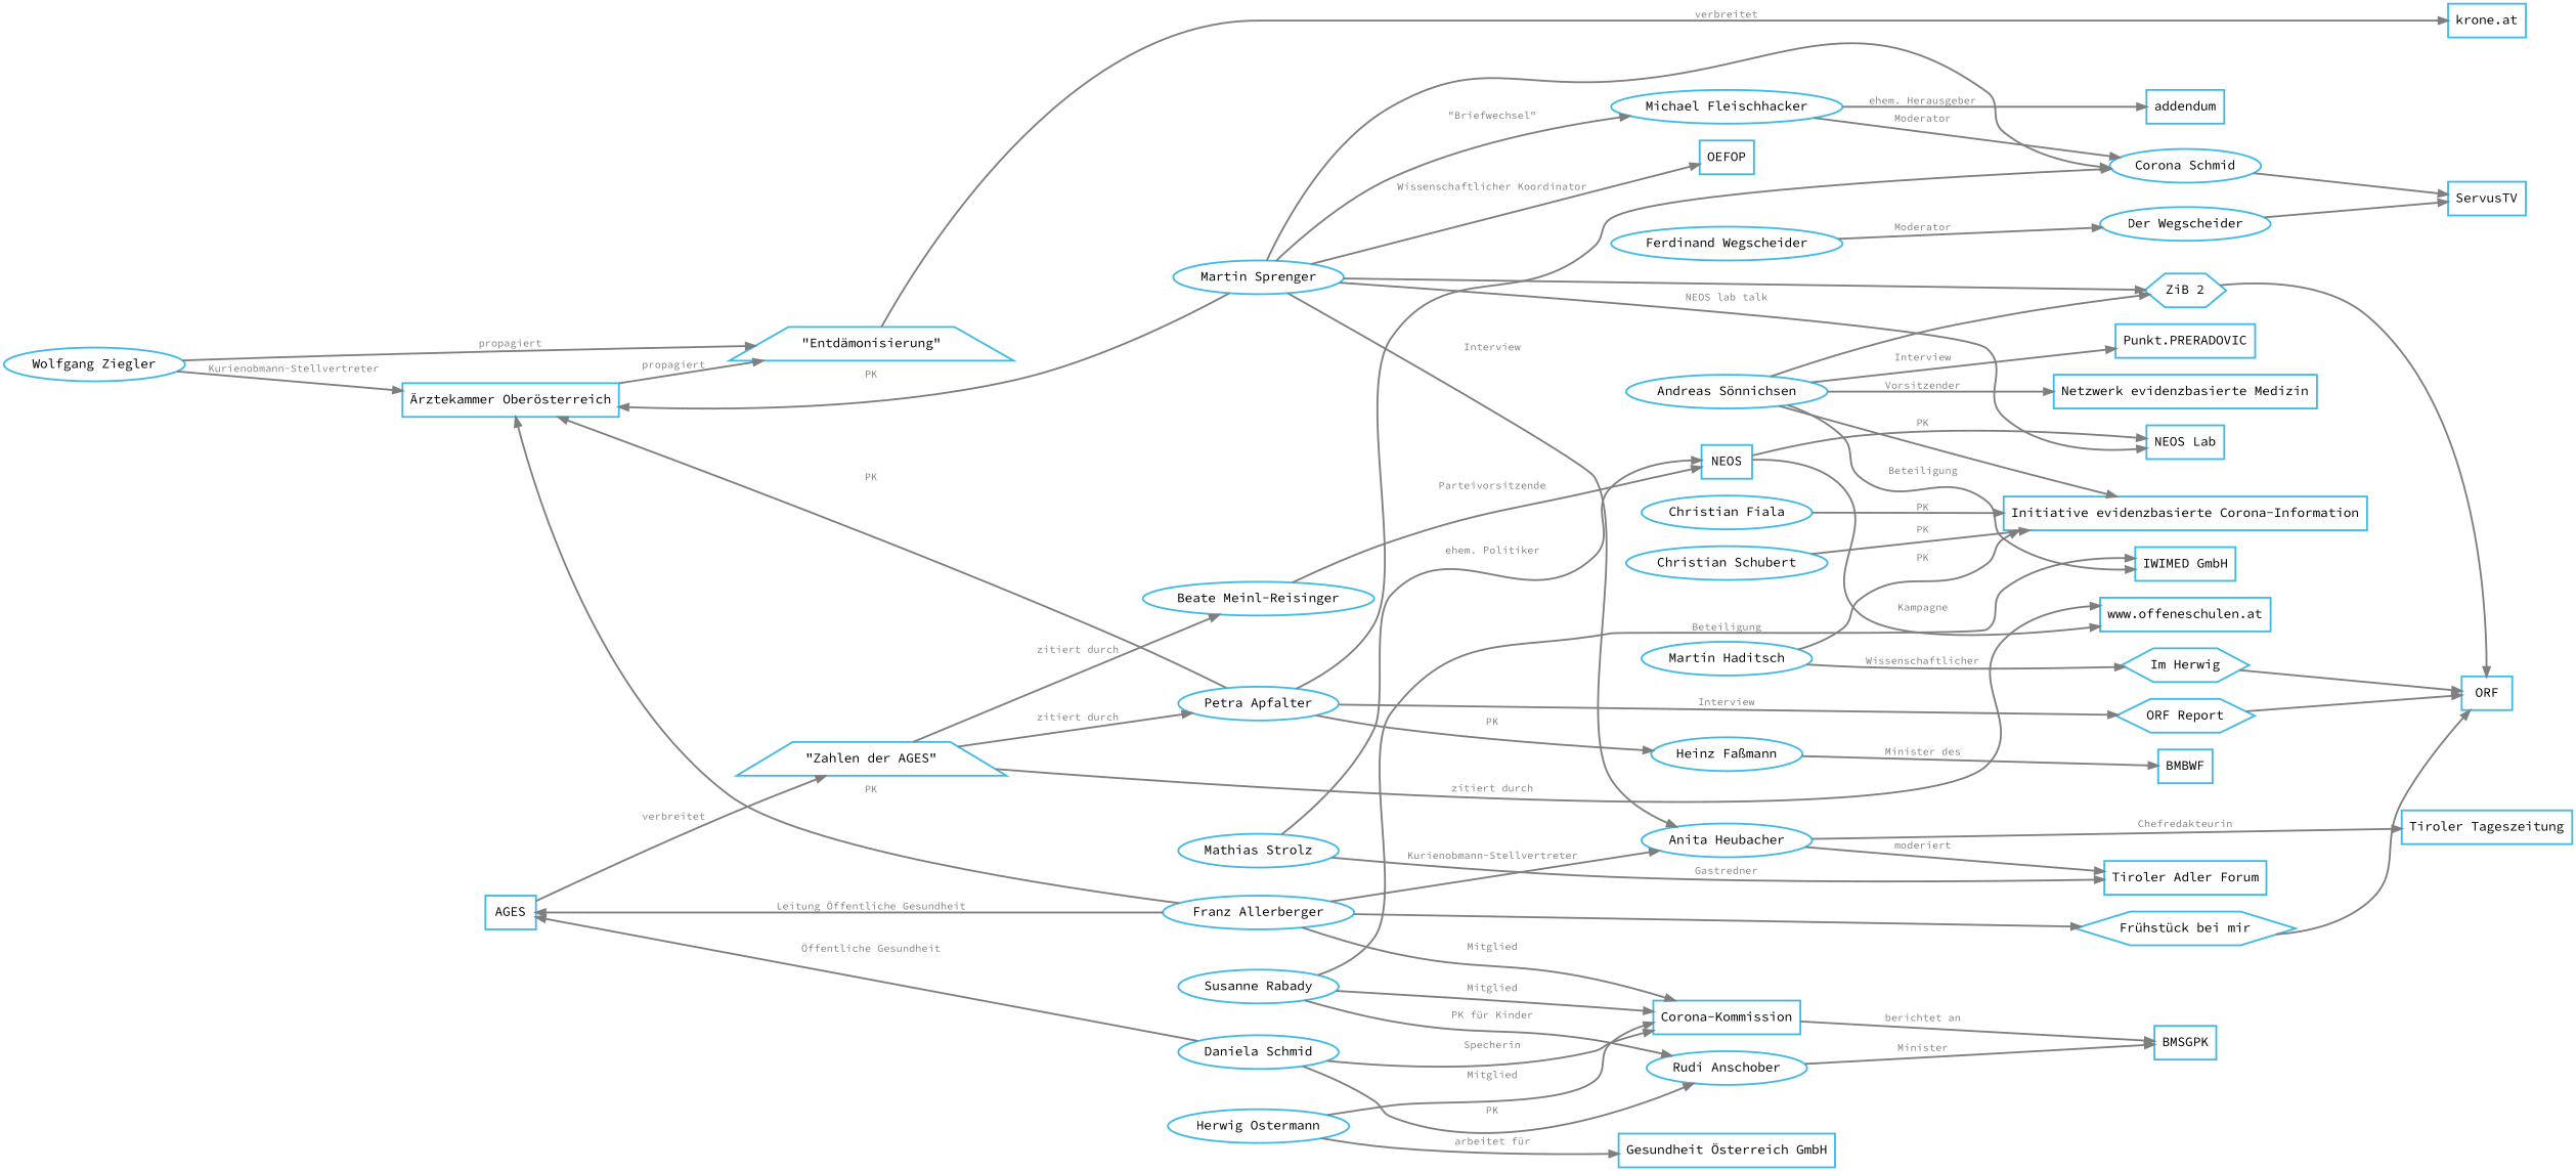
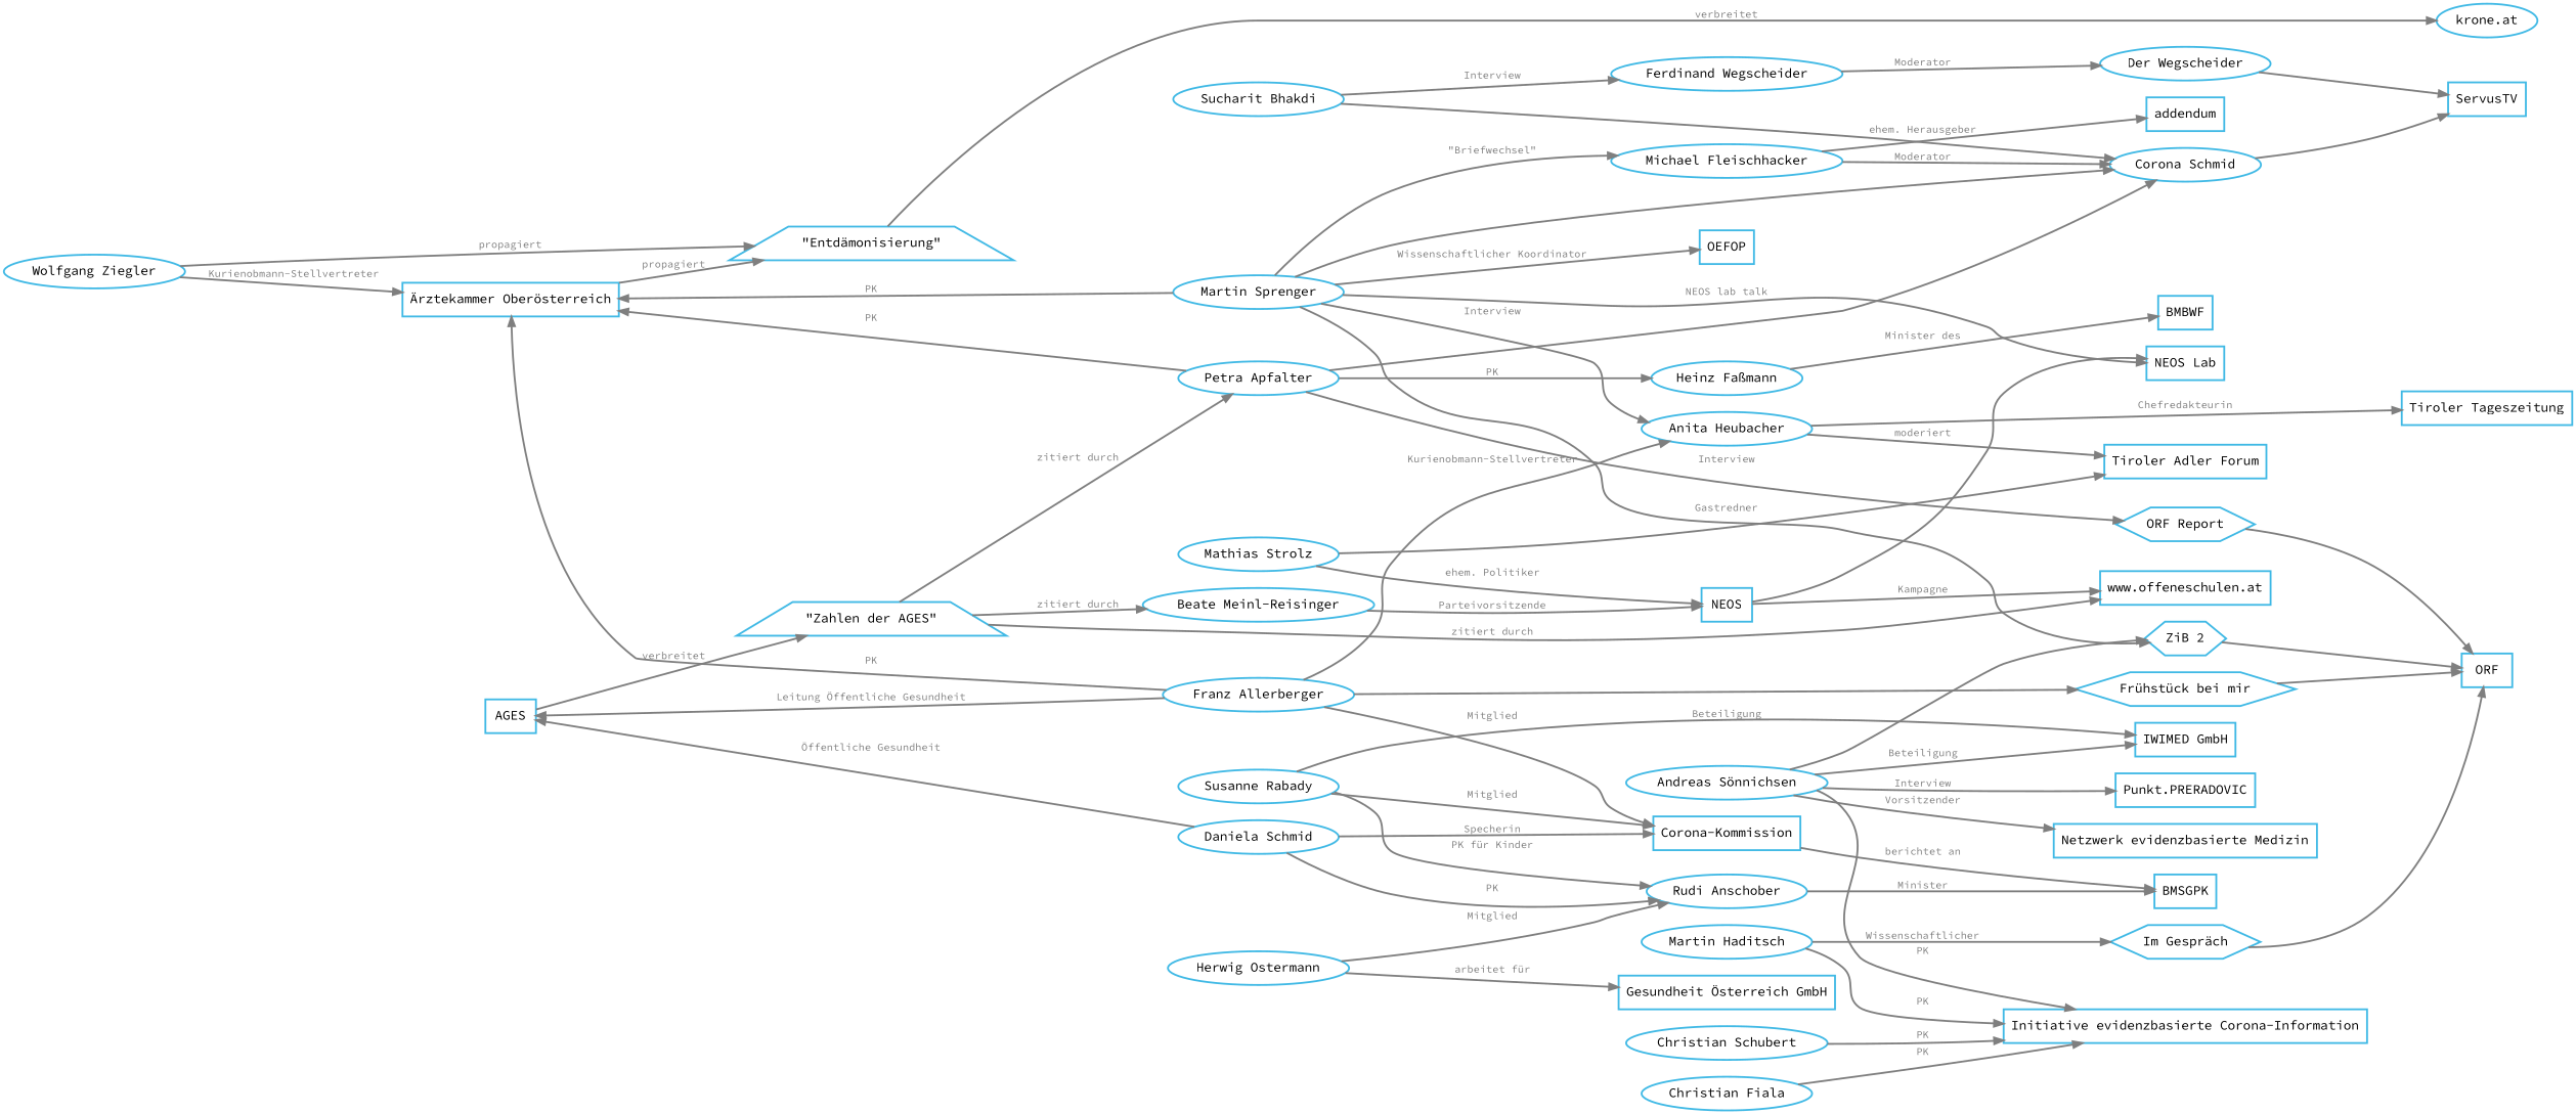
  digraph {
    fontname="Source Code Pro"
    rankdir=LR
    splines=true
    node [color="#40b9e5" fontcolor="#000000" fontname="Source Code Pro" penwidth=2]
    edge [color=gray50 fontcolor=gray50 fontname="Source Code Pro" fontsize=11 penwidth=2]
    n1 [label="Ärztekammer Oberösterreich" shape=box]
    n2 [label=AGES shape=box]
    BMSGPK [shape=box]
    BMBWF [shape=box]
    n5 [label="Franz Allerberger"]
    n6 [label="Martin Sprenger"]
    n7 [label="Petra Apfalter"]
    n8 [label="Daniela Schmid"]
    n9 [label="Heinz Faßmann"]
    n10 [label="Rudi Anschober"]
    ORF [shape=box]
-   n12 [label="krone.at" shape=box]
+   n12 [label="krone.at" shape=ellipse]
    ServusTV [shape=box]
    n14 [label="Tiroler Tageszeitung" shape=box]
    n15 [label="Frühstück bei mir" shape=hexagon]
-   n16 [label="Im Herwig" shape=hexagon]
+   n16 [label="Im Gespräch" shape=hexagon]
    n17 [label="ZiB 2" shape=hexagon]
    n18 [label="ORF Report" shape=hexagon]
    n19 [label="Corona Schmid"]
    n20 [label="Netzwerk evidenzbasierte Medizin" shape=box]
    n21 [label="Initiative evidenzbasierte Corona-Information" shape=box]
    n22 [label="\"Entdämonisierung\"" shape=trapezium]
    n23 [label="\"Zahlen der AGES\"" shape=trapezium]
    n24 [label="Anita Heubacher"]
    n25 [label="Corona-Kommission" shape=box]
    n26 [label="Michael Fleischhacker"]
    n27 [label="NEOS Lab" shape=box]
    OEFOP [shape=box]
    n29 [label="Tiroler Adler Forum" shape=box]
    n30 [label=addendum shape=box]
    n31 [label="Wolfgang Ziegler"]
    n32 [label="Susanne Rabady"]
    n33 [label="IWIMED GmbH" shape=box]
    n34 [label="Herwig Ostermann"]
    n35 [label="Gesundheit Österreich GmbH" shape=box]
    n36 [label="Andreas Sönnichsen"]
    n37 [label="Punkt.PRERADOVIC" shape=box]
    n38 [label="Martin Haditsch"]
    n39 [label="Christian Fiala"]
    n40 [label="Christian Schubert"]
+   n41 [label="Sucharit Bhakdi"]
    n42 [label="Ferdinand Wegscheider"]
    n43 [label="Der Wegscheider"]
    n44 [label="Mathias Strolz"]
    NEOS [shape=box]
    n46 [label="www.offeneschulen.at" shape=box]
    n47 [label="Beate Meinl-Reisinger"]
    subgraph sub_1 {
      rank=same
      n1
      n2
    }
    subgraph sub_2 {
      rank=same
      BMSGPK
      BMBWF
    }
    subgraph sub_3 {
      rank=same
      n5
      n6
      n7
      n8
    }
    subgraph sub_4 {
      rank=same
      n9
      n10
    }
    subgraph sub_5 {
      rank=same
      ORF
      n12
      ServusTV
      n14
    }
    subgraph sub_6 {
      rank=same
      n15
      n16
      n17
      n18
      n19
    }
    subgraph sub_7 {
      rank=same
      n20
      n21
    }
    n1 -> n22 [label=" propagiert "]
    n2 -> n23 [label=" verbreitet "]
    n5 -> n1 [label=" PK "]
    n5 -> n2 [label=" Leitung Öffentliche Gesundheit "]
    n5 -> n15
    n5 -> n24 [label=" Kurienobmann-Stellvertreter "]
    n5 -> n25 [label=" Mitglied "]
    n6 -> n1 [label=" PK "]
    n6 -> n17
    n6 -> n19
    n6 -> n24 [label=" Interview "]
    n6 -> n26 [label=" \"Briefwechsel\" "]
    n6 -> n27 [label=" NEOS lab talk "]
    n6 -> OEFOP [label=" Wissenschaftlicher Koordinator "]
    n7 -> n1 [label=" PK "]
    n7 -> n9 [label=" PK "]
    n7 -> n18 [label=" Interview "]
    n7 -> n19
    n8 -> n2 [label=" Öffentliche Gesundheit "]
    n8 -> n10 [label=" PK "]
    n8 -> n25 [label=" Specherin "]
    n9 -> BMBWF [label=" Minister des "]
    n10 -> BMSGPK [label=" Minister "]
    n15 -> ORF
    n16 -> ORF
    n17 -> ORF
    n18 -> ORF
    n19 -> ServusTV
    n22 -> n12 [label=" verbreitet "]
    n23 -> n7 [label=" zitiert durch "]
    n23 -> n46 [label=" zitiert durch "]
    n23 -> n47 [label=" zitiert durch "]
    n24 -> n14 [label=" Chefredakteurin "]
    n24 -> n29 [label=" moderiert "]
    n25 -> BMSGPK [label=" berichtet an "]
    n26 -> n19 [label=" Moderator "]
    n26 -> n30 [label=" ehem. Herausgeber "]
    n31 -> n1 [label=" Kurienobmann-Stellvertreter "]
    n31 -> n22 [label=" propagiert "]
    n32 -> n10 [label=" PK für Kinder "]
    n32 -> n25 [label=" Mitglied "]
    n32 -> n33 [label=" Beteiligung "]
-   n34 -> n25 [label=" Mitglied "]
+   n34 -> n10 [label=" Mitglied "]
    n34 -> n35 [label=" arbeitet für "]
    n36 -> n17
    n36 -> n20 [label=" Vorsitzender "]
    n36 -> n21 [label=" PK "]
    n36 -> n33 [label=" Beteiligung "]
    n36 -> n37 [label=" Interview "]
    n38 -> n16 [label=" Wissenschaftlicher "]
    n38 -> n21 [label=" PK "]
    n39 -> n21 [label=" PK "]
    n40 -> n21 [label=" PK "]
+   n41 -> n19
+   n41 -> n42 [label=" Interview "]
    n42 -> n43 [label=" Moderator "]
    n43 -> ServusTV
    n44 -> n29 [label=" Gastredner "]
    n44 -> NEOS [label=" ehem. Politiker "]
    NEOS -> n27
    NEOS -> n46 [label=" Kampagne "]
    n47 -> NEOS [label=" Parteivorsitzende "]
  }
